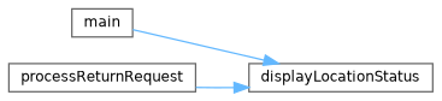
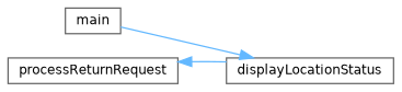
  digraph {
    rankdir=RL
    node [color=grey40 fillcolor=white fontname=Helvetica fontsize=10 shape=box style=filled]
    edge [color=steelblue1 dir=back fontname=Helvetica fontsize=10 labelfontname=Helvetica labelfontsize=10 style=solid]
    n1 [height=0.2 label=displayLocationStatus width=0.4]
    n2 [height=0.2 label=main width=0.4]
    n3 [height=0.2 label=processReturnRequest width=0.4]
    n1 -> n2
-   n1 -> n3
+   n3 -> n1
  }
